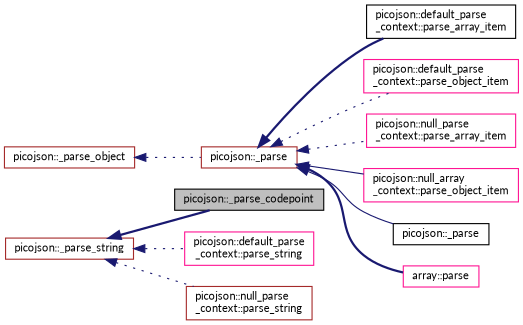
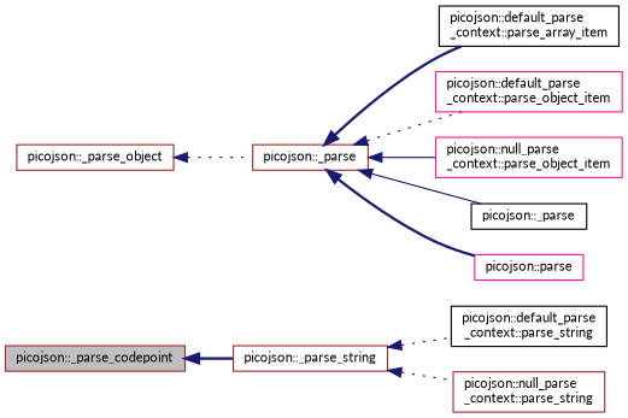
  digraph {
    fontname=Lato
    rankdir=LR
    node [color=black fillcolor=white fontname=Lato fontsize=10 shape=record style=filled]
    edge [color=midnightblue dir=back fontname=Lato fontsize=10 labelfontname=Helvetica labelfontsize=10 style=dotted]
-   n1 [fillcolor=grey75 fontcolor=black height=0.2 label="picojson::_parse_codepoint" width=0.4]
+   n1 [color=brown fillcolor=grey75 fontcolor=black height=0.2 label="picojson::_parse_codepoint" width=0.4]
    n2 [color=brown height=0.2 label="picojson::_parse_string" width=0.4]
-   n3 [color=deeppink height=0.2 label="picojson::default_parse\l_context::parse_string" width=0.4]
+   n3 [height=0.2 label="picojson::default_parse\l_context::parse_string" width=0.4]
    n4 [color=brown height=0.2 label="picojson::null_parse\l_context::parse_string" width=0.4]
    n5 [color=brown height=0.2 label="picojson::_parse_object" width=0.4]
    n6 [color=brown height=0.2 label="picojson::_parse" width=0.4]
    n7 [height=0.2 label="picojson::default_parse\l_context::parse_array_item" width=0.4]
    n8 [color=deeppink height=0.2 label="picojson::default_parse\l_context::parse_object_item" width=0.4]
-   n9 [color=deeppink height=0.2 label="picojson::null_parse\l_context::parse_array_item" width=0.4]
-   n10 [color=deeppink height=0.2 label="picojson::null_array\l_context::parse_object_item" width=0.4]
+   n10 [color=deeppink height=0.2 label="picojson::null_parse\l_context::parse_object_item" width=0.4]
    n11 [height=0.2 label="picojson::_parse" width=0.4]
-   n12 [color=deeppink height=0.2 label="array::parse" width=0.4]
-   n2 -> n1 [style=bold]
+   n12 [color=deeppink height=0.2 label="picojson::parse" width=0.4]
+   n1 -> n2 [style=bold]
    n2 -> n3
    n2 -> n4
    n5 -> n6
    n6 -> n7 [style=bold]
    n6 -> n8
-   n6 -> n9
    n6 -> n10 [style=solid]
    n6 -> n11 [style=solid]
    n6 -> n12 [style=bold]
  }
